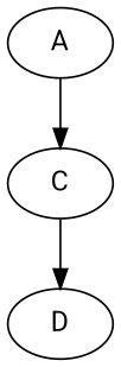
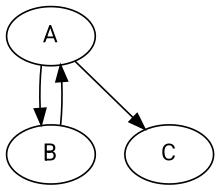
  digraph {
    fontname=Roboto
    node [fontname=Roboto]
    edge [fontname=Roboto]
    n1 [label=A]
+   n2 [label=B]
    n3 [label=C]
-   n4 [label=D]
+   n1 -> n2
    n1 -> n3
-   n3 -> n4
+   n2 -> n1
  }
